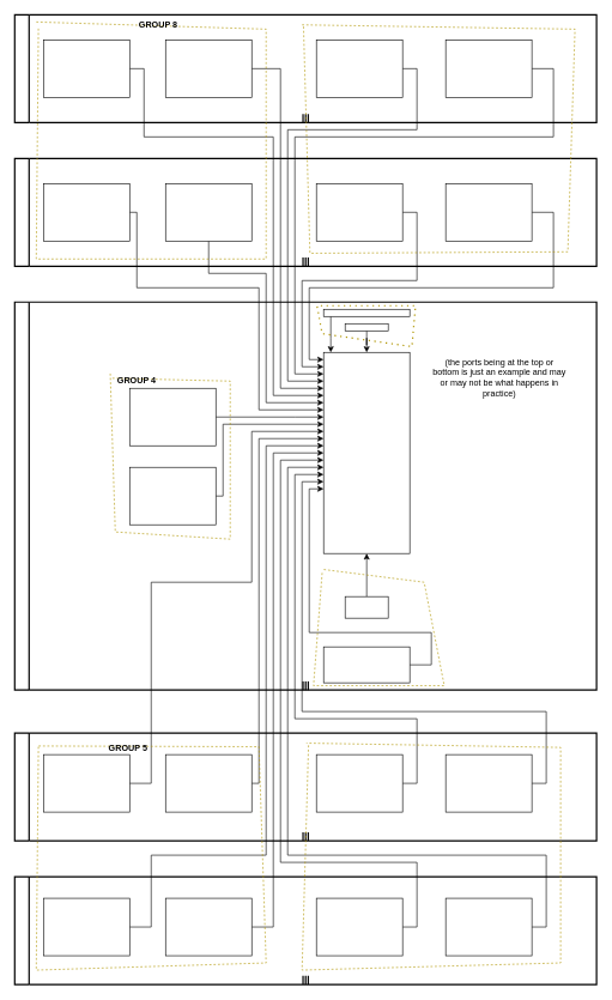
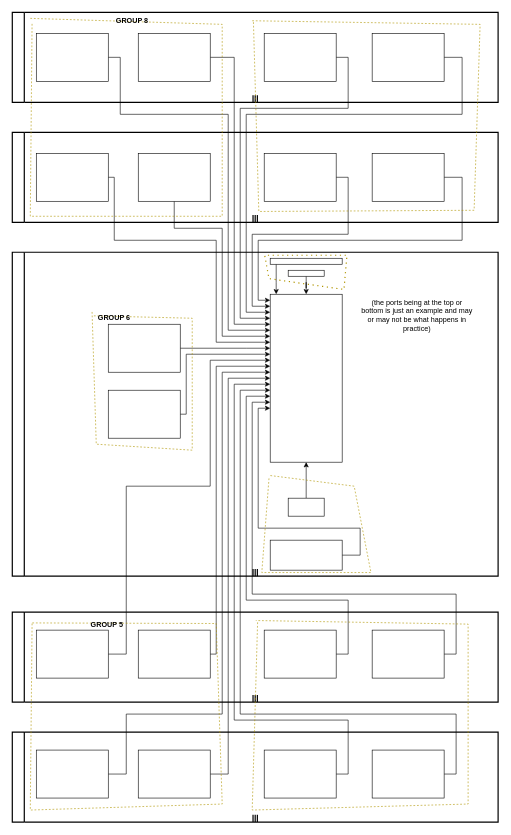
  <mxCell id="0" />
  <mxCell id="1" parent="0" />
  <mxCell id="2" value="" style="shape=mxgraph.bpmn.swimlane;html=1;startSize=20;horizontal=0;swimlaneLine=1;collapsible=0;fontStyle=0;swimlaneFillColor=#ffffff;strokeWidth=2;isCollection=1;whiteSpace=wrap;" vertex="1" parent="1"><mxGeometry x="20" y="20" width="810" height="150" as="geometry" /></mxCell>
  <mxCell id="3" value="" style="shape=mxgraph.bpmn.swimlane;html=1;startSize=20;horizontal=0;swimlaneLine=1;collapsible=0;fontStyle=0;swimlaneFillColor=#ffffff;strokeWidth=2;isCollection=1;whiteSpace=wrap;" vertex="1" parent="1"><mxGeometry x="20" y="220" width="810" height="150" as="geometry" /></mxCell>
  <mxCell id="4" value="" style="shape=mxgraph.bpmn.swimlane;html=1;startSize=20;horizontal=0;swimlaneLine=1;collapsible=0;fontStyle=0;swimlaneFillColor=#ffffff;strokeWidth=2;isCollection=1;whiteSpace=wrap;" vertex="1" parent="1"><mxGeometry x="20" y="420" width="810" height="540" as="geometry" /></mxCell>
  <mxCell id="5" value="" style="shape=mxgraph.bpmn.swimlane;html=1;startSize=20;horizontal=0;swimlaneLine=1;collapsible=0;fontStyle=0;swimlaneFillColor=#ffffff;strokeWidth=2;isCollection=1;whiteSpace=wrap;" vertex="1" parent="1"><mxGeometry x="20" y="1020" width="810" height="150" as="geometry" /></mxCell>
  <mxCell id="6" value="" style="shape=mxgraph.bpmn.swimlane;html=1;startSize=20;horizontal=0;swimlaneLine=1;collapsible=0;fontStyle=0;swimlaneFillColor=#ffffff;strokeWidth=2;isCollection=1;whiteSpace=wrap;" vertex="1" parent="1"><mxGeometry x="20" y="1220" width="810" height="150" as="geometry" /></mxCell>
  <mxCell id="7" value="" style="points=[[0.25,0,0],[0.5,0,0],[0.75,0,0],[1,0.25,0],[1,0.5,0],[1,0.75,0],[0.75,1,0],[0.5,1,0],[0.25,1,0],[0,0.75,0],[0,0.5,0],[0,0.25,0]];shape=mxgraph.bpmn.task2;whiteSpace=wrap;rectStyle=rounded;size=10;html=1;container=1;expand=0;collapsible=0;taskMarker=abstract;" vertex="1" parent="1"><mxGeometry x="450" y="490" width="120" height="280" as="geometry" /></mxCell>
  <mxCell id="8" style="edgeStyle=orthogonalEdgeStyle;rounded=0;orthogonalLoop=1;jettySize=auto;html=1;" edge="1" parent="1" source="9" target="7"><mxGeometry relative="1" as="geometry"><Array as="points"><mxPoint x="200" y="95" /><mxPoint x="200" y="190" /><mxPoint x="380" y="190" /><mxPoint x="380" y="550" /></Array></mxGeometry></mxCell>
  <mxCell id="9" value="" style="points=[[0.25,0,0],[0.5,0,0],[0.75,0,0],[1,0.25,0],[1,0.5,0],[1,0.75,0],[0.75,1,0],[0.5,1,0],[0.25,1,0],[0,0.75,0],[0,0.5,0],[0,0.25,0]];shape=mxgraph.bpmn.task2;whiteSpace=wrap;rectStyle=rounded;size=10;html=1;container=1;expand=0;collapsible=0;taskMarker=abstract;" vertex="1" parent="1"><mxGeometry x="60" y="55" width="120" height="80" as="geometry" /></mxCell>
  <mxCell id="10" style="edgeStyle=orthogonalEdgeStyle;rounded=0;orthogonalLoop=1;jettySize=auto;html=1;" edge="1" parent="1" source="11" target="7"><mxGeometry relative="1" as="geometry"><Array as="points"><mxPoint x="390" y="95" /><mxPoint x="390" y="540" /></Array></mxGeometry></mxCell>
  <mxCell id="11" value="" style="points=[[0.25,0,0],[0.5,0,0],[0.75,0,0],[1,0.25,0],[1,0.5,0],[1,0.75,0],[0.75,1,0],[0.5,1,0],[0.25,1,0],[0,0.75,0],[0,0.5,0],[0,0.25,0]];shape=mxgraph.bpmn.task2;whiteSpace=wrap;rectStyle=rounded;size=10;html=1;container=1;expand=0;collapsible=0;taskMarker=abstract;" vertex="1" parent="1"><mxGeometry x="230" y="55" width="120" height="80" as="geometry" /></mxCell>
  <mxCell id="12" style="edgeStyle=orthogonalEdgeStyle;rounded=0;orthogonalLoop=1;jettySize=auto;html=1;" edge="1" parent="1" source="13" target="7"><mxGeometry relative="1" as="geometry"><Array as="points"><mxPoint x="580" y="95" /><mxPoint x="580" y="180" /><mxPoint x="400" y="180" /><mxPoint x="400" y="530" /></Array></mxGeometry></mxCell>
  <mxCell id="13" value="" style="points=[[0.25,0,0],[0.5,0,0],[0.75,0,0],[1,0.25,0],[1,0.5,0],[1,0.75,0],[0.75,1,0],[0.5,1,0],[0.25,1,0],[0,0.75,0],[0,0.5,0],[0,0.25,0]];shape=mxgraph.bpmn.task2;whiteSpace=wrap;rectStyle=rounded;size=10;html=1;container=1;expand=0;collapsible=0;taskMarker=abstract;" vertex="1" parent="1"><mxGeometry x="440" y="55" width="120" height="80" as="geometry" /></mxCell>
  <mxCell id="14" style="edgeStyle=orthogonalEdgeStyle;rounded=0;orthogonalLoop=1;jettySize=auto;html=1;" edge="1" parent="1" source="15" target="7"><mxGeometry relative="1" as="geometry"><Array as="points"><mxPoint x="770" y="95" /><mxPoint x="770" y="190" /><mxPoint x="410" y="190" /><mxPoint x="410" y="520" /></Array></mxGeometry></mxCell>
  <mxCell id="15" value="" style="points=[[0.25,0,0],[0.5,0,0],[0.75,0,0],[1,0.25,0],[1,0.5,0],[1,0.75,0],[0.75,1,0],[0.5,1,0],[0.25,1,0],[0,0.75,0],[0,0.5,0],[0,0.25,0]];shape=mxgraph.bpmn.task2;whiteSpace=wrap;rectStyle=rounded;size=10;html=1;container=1;expand=0;collapsible=0;taskMarker=abstract;" vertex="1" parent="1"><mxGeometry x="620" y="55" width="120" height="80" as="geometry" /></mxCell>
  <mxCell id="16" style="edgeStyle=orthogonalEdgeStyle;rounded=0;orthogonalLoop=1;jettySize=auto;html=1;" edge="1" parent="1" source="17" target="7"><mxGeometry relative="1" as="geometry"><Array as="points"><mxPoint x="190" y="295" /><mxPoint x="190" y="400" /><mxPoint x="360" y="400" /><mxPoint x="360" y="570" /></Array></mxGeometry></mxCell>
  <mxCell id="17" value="" style="points=[[0.25,0,0],[0.5,0,0],[0.75,0,0],[1,0.25,0],[1,0.5,0],[1,0.75,0],[0.75,1,0],[0.5,1,0],[0.25,1,0],[0,0.75,0],[0,0.5,0],[0,0.25,0]];shape=mxgraph.bpmn.task2;whiteSpace=wrap;rectStyle=rounded;size=10;html=1;container=1;expand=0;collapsible=0;taskMarker=abstract;" vertex="1" parent="1"><mxGeometry x="60" y="255" width="120" height="80" as="geometry" /></mxCell>
  <mxCell id="18" style="edgeStyle=orthogonalEdgeStyle;rounded=0;orthogonalLoop=1;jettySize=auto;html=1;" edge="1" parent="1" source="19" target="7"><mxGeometry relative="1" as="geometry"><Array as="points"><mxPoint x="290" y="380" /><mxPoint x="370" y="380" /><mxPoint x="370" y="560" /></Array></mxGeometry></mxCell>
  <mxCell id="19" value="" style="points=[[0.25,0,0],[0.5,0,0],[0.75,0,0],[1,0.25,0],[1,0.5,0],[1,0.75,0],[0.75,1,0],[0.5,1,0],[0.25,1,0],[0,0.75,0],[0,0.5,0],[0,0.25,0]];shape=mxgraph.bpmn.task2;whiteSpace=wrap;rectStyle=rounded;size=10;html=1;container=1;expand=0;collapsible=0;taskMarker=abstract;" vertex="1" parent="1"><mxGeometry x="230" y="255" width="120" height="80" as="geometry" /></mxCell>
  <mxCell id="20" style="edgeStyle=orthogonalEdgeStyle;rounded=0;orthogonalLoop=1;jettySize=auto;html=1;" edge="1" parent="1" source="21" target="7"><mxGeometry relative="1" as="geometry"><Array as="points"><mxPoint x="580" y="295" /><mxPoint x="580" y="390" /><mxPoint x="420" y="390" /><mxPoint x="420" y="510" /></Array></mxGeometry></mxCell>
  <mxCell id="21" value="" style="points=[[0.25,0,0],[0.5,0,0],[0.75,0,0],[1,0.25,0],[1,0.5,0],[1,0.75,0],[0.75,1,0],[0.5,1,0],[0.25,1,0],[0,0.75,0],[0,0.5,0],[0,0.25,0]];shape=mxgraph.bpmn.task2;whiteSpace=wrap;rectStyle=rounded;size=10;html=1;container=1;expand=0;collapsible=0;taskMarker=abstract;" vertex="1" parent="1"><mxGeometry x="440" y="255" width="120" height="80" as="geometry" /></mxCell>
  <mxCell id="22" style="edgeStyle=orthogonalEdgeStyle;rounded=0;orthogonalLoop=1;jettySize=auto;html=1;" edge="1" parent="1" source="23" target="7"><mxGeometry relative="1" as="geometry"><Array as="points"><mxPoint x="770" y="295" /><mxPoint x="770" y="400" /><mxPoint x="430" y="400" /><mxPoint x="430" y="500" /></Array></mxGeometry></mxCell>
  <mxCell id="23" value="" style="points=[[0.25,0,0],[0.5,0,0],[0.75,0,0],[1,0.25,0],[1,0.5,0],[1,0.75,0],[0.75,1,0],[0.5,1,0],[0.25,1,0],[0,0.75,0],[0,0.5,0],[0,0.25,0]];shape=mxgraph.bpmn.task2;whiteSpace=wrap;rectStyle=rounded;size=10;html=1;container=1;expand=0;collapsible=0;taskMarker=abstract;" vertex="1" parent="1"><mxGeometry x="620" y="255" width="120" height="80" as="geometry" /></mxCell>
  <mxCell id="24" style="edgeStyle=orthogonalEdgeStyle;rounded=0;orthogonalLoop=1;jettySize=auto;html=1;" edge="1" parent="1" source="25" target="7"><mxGeometry relative="1" as="geometry"><Array as="points"><mxPoint x="460" y="470" /><mxPoint x="460" y="470" /></Array></mxGeometry></mxCell>
  <mxCell id="25" value="" style="points=[[0.25,0,0],[0.5,0,0],[0.75,0,0],[1,0.25,0],[1,0.5,0],[1,0.75,0],[0.75,1,0],[0.5,1,0],[0.25,1,0],[0,0.75,0],[0,0.5,0],[0,0.25,0]];shape=mxgraph.bpmn.task2;whiteSpace=wrap;rectStyle=rounded;size=10;html=1;container=1;expand=0;collapsible=0;taskMarker=abstract;" vertex="1" parent="1"><mxGeometry x="450" y="430" width="120" height="10" as="geometry" /></mxCell>
  <mxCell id="26" style="edgeStyle=orthogonalEdgeStyle;rounded=0;orthogonalLoop=1;jettySize=auto;html=1;" edge="1" parent="1" source="27" target="7"><mxGeometry relative="1" as="geometry" /></mxCell>
  <mxCell id="27" value="" style="points=[[0.25,0,0],[0.5,0,0],[0.75,0,0],[1,0.25,0],[1,0.5,0],[1,0.75,0],[0.75,1,0],[0.5,1,0],[0.25,1,0],[0,0.75,0],[0,0.5,0],[0,0.25,0]];shape=mxgraph.bpmn.task2;whiteSpace=wrap;rectStyle=rounded;size=10;html=1;container=1;expand=0;collapsible=0;taskMarker=abstract;" vertex="1" parent="1"><mxGeometry x="480" y="450" width="60" height="10" as="geometry" /></mxCell>
  <mxCell id="28" style="edgeStyle=orthogonalEdgeStyle;rounded=0;orthogonalLoop=1;jettySize=auto;html=1;" edge="1" parent="1" source="29" target="7"><mxGeometry relative="1" as="geometry"><Array as="points"><mxPoint x="410" y="580" /><mxPoint x="410" y="580" /></Array></mxGeometry></mxCell>
  <mxCell id="29" value="" style="points=[[0.25,0,0],[0.5,0,0],[0.75,0,0],[1,0.25,0],[1,0.5,0],[1,0.75,0],[0.75,1,0],[0.5,1,0],[0.25,1,0],[0,0.75,0],[0,0.5,0],[0,0.25,0]];shape=mxgraph.bpmn.task2;whiteSpace=wrap;rectStyle=rounded;size=10;html=1;container=1;expand=0;collapsible=0;taskMarker=abstract;" vertex="1" parent="1"><mxGeometry x="180" y="540" width="120" height="80" as="geometry" /></mxCell>
  <mxCell id="30" style="edgeStyle=orthogonalEdgeStyle;rounded=0;orthogonalLoop=1;jettySize=auto;html=1;" edge="1" parent="1" source="31" target="7"><mxGeometry relative="1" as="geometry"><Array as="points"><mxPoint x="310" y="690" /><mxPoint x="310" y="590" /></Array></mxGeometry></mxCell>
  <mxCell id="31" value="" style="points=[[0.25,0,0],[0.5,0,0],[0.75,0,0],[1,0.25,0],[1,0.5,0],[1,0.75,0],[0.75,1,0],[0.5,1,0],[0.25,1,0],[0,0.75,0],[0,0.5,0],[0,0.25,0]];shape=mxgraph.bpmn.task2;whiteSpace=wrap;rectStyle=rounded;size=10;html=1;container=1;expand=0;collapsible=0;taskMarker=abstract;" vertex="1" parent="1"><mxGeometry x="180" y="650" width="120" height="80" as="geometry" /></mxCell>
  <mxCell id="32" style="edgeStyle=orthogonalEdgeStyle;rounded=0;orthogonalLoop=1;jettySize=auto;html=1;" edge="1" parent="1" source="33" target="7"><mxGeometry relative="1" as="geometry"><Array as="points"><mxPoint x="210" y="1090" /><mxPoint x="210" y="810" /><mxPoint x="350" y="810" /><mxPoint x="350" y="600" /></Array></mxGeometry></mxCell>
  <mxCell id="33" value="" style="points=[[0.25,0,0],[0.5,0,0],[0.75,0,0],[1,0.25,0],[1,0.5,0],[1,0.75,0],[0.75,1,0],[0.5,1,0],[0.25,1,0],[0,0.75,0],[0,0.5,0],[0,0.25,0]];shape=mxgraph.bpmn.task2;whiteSpace=wrap;rectStyle=rounded;size=10;html=1;container=1;expand=0;collapsible=0;taskMarker=abstract;" vertex="1" parent="1"><mxGeometry x="60" y="1050" width="120" height="80" as="geometry" /></mxCell>
  <mxCell id="34" style="edgeStyle=orthogonalEdgeStyle;rounded=0;orthogonalLoop=1;jettySize=auto;html=1;" edge="1" parent="1" source="35" target="7"><mxGeometry relative="1" as="geometry"><Array as="points"><mxPoint x="360" y="1090" /><mxPoint x="360" y="610" /></Array></mxGeometry></mxCell>
  <mxCell id="35" value="" style="points=[[0.25,0,0],[0.5,0,0],[0.75,0,0],[1,0.25,0],[1,0.5,0],[1,0.75,0],[0.75,1,0],[0.5,1,0],[0.25,1,0],[0,0.75,0],[0,0.5,0],[0,0.25,0]];shape=mxgraph.bpmn.task2;whiteSpace=wrap;rectStyle=rounded;size=10;html=1;container=1;expand=0;collapsible=0;taskMarker=abstract;" vertex="1" parent="1"><mxGeometry x="230" y="1050" width="120" height="80" as="geometry" /></mxCell>
  <mxCell id="36" style="edgeStyle=orthogonalEdgeStyle;rounded=0;orthogonalLoop=1;jettySize=auto;html=1;" edge="1" parent="1" source="37" target="7"><mxGeometry relative="1" as="geometry"><Array as="points"><mxPoint x="580" y="1090" /><mxPoint x="580" y="1000" /><mxPoint x="410" y="1000" /><mxPoint x="410" y="660" /></Array></mxGeometry></mxCell>
  <mxCell id="37" value="" style="points=[[0.25,0,0],[0.5,0,0],[0.75,0,0],[1,0.25,0],[1,0.5,0],[1,0.75,0],[0.75,1,0],[0.5,1,0],[0.25,1,0],[0,0.75,0],[0,0.5,0],[0,0.25,0]];shape=mxgraph.bpmn.task2;whiteSpace=wrap;rectStyle=rounded;size=10;html=1;container=1;expand=0;collapsible=0;taskMarker=abstract;" vertex="1" parent="1"><mxGeometry x="440" y="1050" width="120" height="80" as="geometry" /></mxCell>
  <mxCell id="38" style="edgeStyle=orthogonalEdgeStyle;rounded=0;orthogonalLoop=1;jettySize=auto;html=1;" edge="1" parent="1" source="39" target="7"><mxGeometry relative="1" as="geometry"><Array as="points"><mxPoint x="760" y="1090" /><mxPoint x="760" y="990" /><mxPoint x="420" y="990" /><mxPoint x="420" y="670" /></Array></mxGeometry></mxCell>
  <mxCell id="39" value="" style="points=[[0.25,0,0],[0.5,0,0],[0.75,0,0],[1,0.25,0],[1,0.5,0],[1,0.75,0],[0.75,1,0],[0.5,1,0],[0.25,1,0],[0,0.75,0],[0,0.5,0],[0,0.25,0]];shape=mxgraph.bpmn.task2;whiteSpace=wrap;rectStyle=rounded;size=10;html=1;container=1;expand=0;collapsible=0;taskMarker=abstract;" vertex="1" parent="1"><mxGeometry x="620" y="1050" width="120" height="80" as="geometry" /></mxCell>
  <mxCell id="40" style="edgeStyle=orthogonalEdgeStyle;rounded=0;orthogonalLoop=1;jettySize=auto;html=1;" edge="1" parent="1" source="41" target="7"><mxGeometry relative="1" as="geometry"><Array as="points"><mxPoint x="210" y="1290" /><mxPoint x="210" y="1190" /><mxPoint x="370" y="1190" /><mxPoint x="370" y="620" /></Array></mxGeometry></mxCell>
  <mxCell id="41" value="" style="points=[[0.25,0,0],[0.5,0,0],[0.75,0,0],[1,0.25,0],[1,0.5,0],[1,0.75,0],[0.75,1,0],[0.5,1,0],[0.25,1,0],[0,0.75,0],[0,0.5,0],[0,0.25,0]];shape=mxgraph.bpmn.task2;whiteSpace=wrap;rectStyle=rounded;size=10;html=1;container=1;expand=0;collapsible=0;taskMarker=abstract;" vertex="1" parent="1"><mxGeometry x="60" y="1250" width="120" height="80" as="geometry" /></mxCell>
  <mxCell id="42" style="edgeStyle=orthogonalEdgeStyle;rounded=0;orthogonalLoop=1;jettySize=auto;html=1;" edge="1" parent="1" source="43" target="7"><mxGeometry relative="1" as="geometry"><Array as="points"><mxPoint x="380" y="1290" /><mxPoint x="380" y="630" /></Array></mxGeometry></mxCell>
  <mxCell id="43" value="" style="points=[[0.25,0,0],[0.5,0,0],[0.75,0,0],[1,0.25,0],[1,0.5,0],[1,0.75,0],[0.75,1,0],[0.5,1,0],[0.25,1,0],[0,0.75,0],[0,0.5,0],[0,0.25,0]];shape=mxgraph.bpmn.task2;whiteSpace=wrap;rectStyle=rounded;size=10;html=1;container=1;expand=0;collapsible=0;taskMarker=abstract;" vertex="1" parent="1"><mxGeometry x="230" y="1250" width="120" height="80" as="geometry" /></mxCell>
  <mxCell id="44" style="edgeStyle=orthogonalEdgeStyle;rounded=0;orthogonalLoop=1;jettySize=auto;html=1;" edge="1" parent="1" source="45" target="7"><mxGeometry relative="1" as="geometry"><Array as="points"><mxPoint x="580" y="1290" /><mxPoint x="580" y="1200" /><mxPoint x="390" y="1200" /><mxPoint x="390" y="640" /></Array></mxGeometry></mxCell>
  <mxCell id="45" value="" style="points=[[0.25,0,0],[0.5,0,0],[0.75,0,0],[1,0.25,0],[1,0.5,0],[1,0.75,0],[0.75,1,0],[0.5,1,0],[0.25,1,0],[0,0.75,0],[0,0.5,0],[0,0.25,0]];shape=mxgraph.bpmn.task2;whiteSpace=wrap;rectStyle=rounded;size=10;html=1;container=1;expand=0;collapsible=0;taskMarker=abstract;" vertex="1" parent="1"><mxGeometry x="440" y="1250" width="120" height="80" as="geometry" /></mxCell>
  <mxCell id="46" style="edgeStyle=orthogonalEdgeStyle;rounded=0;orthogonalLoop=1;jettySize=auto;html=1;" edge="1" parent="1" source="47" target="7"><mxGeometry relative="1" as="geometry"><Array as="points"><mxPoint x="760" y="1290" /><mxPoint x="760" y="1190" /><mxPoint x="400" y="1190" /><mxPoint x="400" y="650" /></Array></mxGeometry></mxCell>
  <mxCell id="47" value="" style="points=[[0.25,0,0],[0.5,0,0],[0.75,0,0],[1,0.25,0],[1,0.5,0],[1,0.75,0],[0.75,1,0],[0.5,1,0],[0.25,1,0],[0,0.75,0],[0,0.5,0],[0,0.25,0]];shape=mxgraph.bpmn.task2;whiteSpace=wrap;rectStyle=rounded;size=10;html=1;container=1;expand=0;collapsible=0;taskMarker=abstract;" vertex="1" parent="1"><mxGeometry x="620" y="1250" width="120" height="80" as="geometry" /></mxCell>
  <mxCell id="48" style="edgeStyle=orthogonalEdgeStyle;rounded=0;orthogonalLoop=1;jettySize=auto;html=1;" edge="1" parent="1" source="49" target="7"><mxGeometry relative="1" as="geometry"><Array as="points"><mxPoint x="600" y="925" /><mxPoint x="600" y="880" /><mxPoint x="430" y="880" /><mxPoint x="430" y="680" /></Array></mxGeometry></mxCell>
  <mxCell id="49" value="" style="points=[[0.25,0,0],[0.5,0,0],[0.75,0,0],[1,0.25,0],[1,0.5,0],[1,0.75,0],[0.75,1,0],[0.5,1,0],[0.25,1,0],[0,0.75,0],[0,0.5,0],[0,0.25,0]];shape=mxgraph.bpmn.task2;whiteSpace=wrap;rectStyle=rounded;size=10;html=1;container=1;expand=0;collapsible=0;taskMarker=abstract;" vertex="1" parent="1"><mxGeometry x="450" y="900" width="120" height="50" as="geometry" /></mxCell>
  <mxCell id="50" style="edgeStyle=orthogonalEdgeStyle;rounded=0;orthogonalLoop=1;jettySize=auto;html=1;" edge="1" parent="1" source="51" target="7"><mxGeometry relative="1" as="geometry" /></mxCell>
  <mxCell id="51" value="" style="points=[[0.25,0,0],[0.5,0,0],[0.75,0,0],[1,0.25,0],[1,0.5,0],[1,0.75,0],[0.75,1,0],[0.5,1,0],[0.25,1,0],[0,0.75,0],[0,0.5,0],[0,0.25,0]];shape=mxgraph.bpmn.task2;whiteSpace=wrap;rectStyle=rounded;size=10;html=1;container=1;expand=0;collapsible=0;taskMarker=abstract;" vertex="1" parent="1"><mxGeometry x="480" y="830" width="60" height="30" as="geometry" /></mxCell>
  <mxCell id="52" value="" style="endArrow=none;dashed=1;html=1;dashPattern=1 3;strokeWidth=2;rounded=0;fillColor=#e3c800;strokeColor=#B09500;" edge="1" parent="1"><mxGeometry width="50" height="50" relative="1" as="geometry"><mxPoint x="441" y="426" as="sourcePoint" /><mxPoint x="441" y="425" as="targetPoint" /><Array as="points"><mxPoint x="448" y="464" /><mxPoint x="573" y="482" /><mxPoint x="578" y="425" /></Array></mxGeometry></mxCell>
  <mxCell id="53" value="" style="endArrow=none;dashed=1;html=1;rounded=0;fillColor=#e3c800;strokeColor=#B09500;" edge="1" parent="1"><mxGeometry width="50" height="50" relative="1" as="geometry"><mxPoint x="420" y="34" as="sourcePoint" /><mxPoint x="422" y="34" as="targetPoint" /><Array as="points"><mxPoint x="800" y="40" /><mxPoint x="790" y="350" /><mxPoint x="431" y="352" /></Array></mxGeometry></mxCell>
  <mxCell id="54" value="" style="endArrow=none;dashed=1;html=1;rounded=0;fillColor=#e3c800;strokeColor=#B09500;" edge="1" parent="1"><mxGeometry width="50" height="50" relative="1" as="geometry"><mxPoint x="50" y="30" as="sourcePoint" /><mxPoint x="53" y="37" as="targetPoint" /><Array as="points"><mxPoint x="370" y="40" /><mxPoint x="370" y="360" /><mxPoint x="50" y="360" /></Array></mxGeometry></mxCell>
  <mxCell id="55" value="&lt;b&gt;GROUP 8&lt;/b&gt;" style="text;html=1;align=center;verticalAlign=middle;whiteSpace=wrap;rounded=0;" vertex="1" parent="1"><mxGeometry x="190" y="20" width="60" height="30" as="geometry" /></mxCell>
  <mxCell id="56" value="" style="endArrow=none;dashed=1;html=1;rounded=0;fillColor=#e3c800;strokeColor=#B09500;" edge="1" parent="1"><mxGeometry width="50" height="50" relative="1" as="geometry"><mxPoint x="156" y="526" as="sourcePoint" /><mxPoint x="153" y="519" as="targetPoint" /><Array as="points"><mxPoint x="320" y="530" /><mxPoint x="320" y="750" /><mxPoint x="160" y="740" /></Array></mxGeometry></mxCell>
- <mxCell id="57" value="&lt;b&gt;GROUP 4&lt;/b&gt;" style="text;html=1;align=center;verticalAlign=middle;whiteSpace=wrap;rounded=0;" vertex="1" parent="1"><mxGeometry x="160" y="514" width="60" height="30" as="geometry" /></mxCell>
+ <mxCell id="57" value="&lt;b&gt;GROUP 6&lt;/b&gt;" style="text;html=1;align=center;verticalAlign=middle;whiteSpace=wrap;rounded=0;" vertex="1" parent="1"><mxGeometry x="160" y="514" width="60" height="30" as="geometry" /></mxCell>
  <mxCell id="58" value="" style="endArrow=none;dashed=1;html=1;rounded=0;fillColor=#e3c800;strokeColor=#B09500;" edge="1" parent="1"><mxGeometry width="50" height="50" relative="1" as="geometry"><mxPoint x="53" y="1039" as="sourcePoint" /><mxPoint x="53" y="1038" as="targetPoint" /><Array as="points"><mxPoint x="50" y="1350" /><mxPoint x="370" y="1340" /><mxPoint x="360" y="1039" /></Array></mxGeometry></mxCell>
  <mxCell id="59" value="&lt;b&gt;GROUP 5&lt;/b&gt;" style="text;html=1;align=center;verticalAlign=middle;whiteSpace=wrap;rounded=0;" vertex="1" parent="1"><mxGeometry x="148" y="1026" width="60" height="30" as="geometry" /></mxCell>
  <mxCell id="60" value="" style="endArrow=none;dashed=1;html=1;rounded=0;fillColor=#e3c800;strokeColor=#B09500;" edge="1" parent="1"><mxGeometry width="50" height="50" relative="1" as="geometry"><mxPoint x="429" y="1037" as="sourcePoint" /><mxPoint x="426" y="1034" as="targetPoint" /><Array as="points"><mxPoint x="420" y="1350" /><mxPoint x="780" y="1340" /><mxPoint x="780" y="1040" /></Array></mxGeometry></mxCell>
  <mxCell id="61" value="" style="endArrow=none;dashed=1;html=1;rounded=0;fillColor=#e3c800;strokeColor=#B09500;" edge="1" parent="1"><mxGeometry width="50" height="50" relative="1" as="geometry"><mxPoint x="448" y="797" as="sourcePoint" /><mxPoint x="448" y="792" as="targetPoint" /><Array as="points"><mxPoint x="436" y="954" /><mxPoint x="618" y="954" /><mxPoint x="590" y="810" /></Array></mxGeometry></mxCell>
  <mxCell id="62" value="(the ports being at the top or bottom is just an example and may or may not be what happens in practice)" style="text;html=1;align=center;verticalAlign=middle;whiteSpace=wrap;rounded=0;" vertex="1" parent="1"><mxGeometry x="600" y="510" width="190" height="30" as="geometry" /></mxCell>
